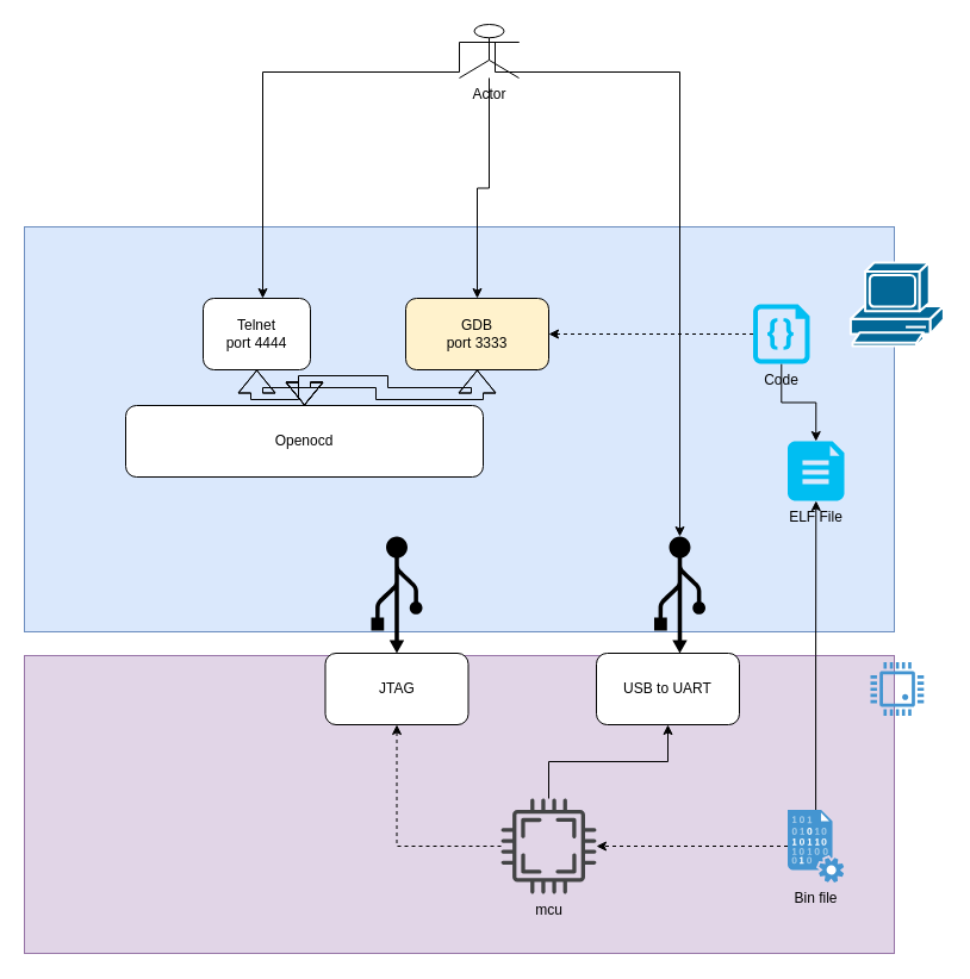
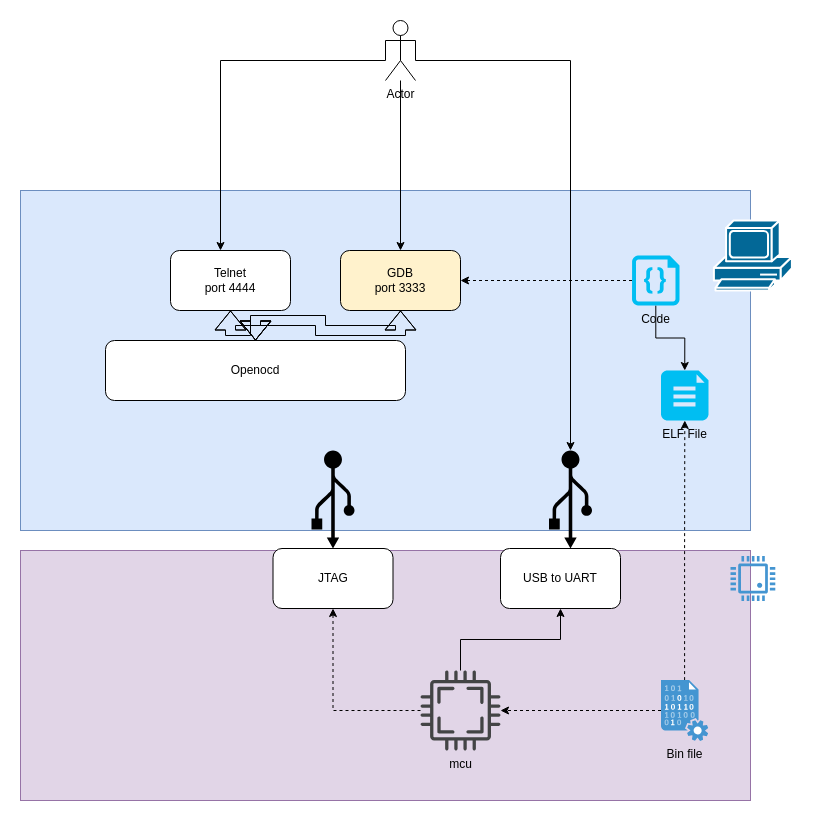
  <mxCell id="0" />
  <mxCell id="1" parent="0" />
  <mxCell id="2" value="" style="rounded=0;whiteSpace=wrap;html=1;fillColor=#e1d5e7;strokeColor=#9673a6;" vertex="1" parent="1"><mxGeometry x="20" y="550" width="730" height="250" as="geometry" /></mxCell>
  <mxCell id="3" value="" style="rounded=0;whiteSpace=wrap;html=1;fillColor=#dae8fc;strokeColor=#6c8ebf;" vertex="1" parent="1"><mxGeometry x="20" y="190" width="730" height="340" as="geometry" /></mxCell>
  <mxCell id="4" style="edgeStyle=orthogonalEdgeStyle;shape=flexArrow;rounded=0;orthogonalLoop=1;jettySize=auto;html=1;entryX=0.5;entryY=0;entryDx=0;entryDy=0;strokeColor=default;startArrow=block;" edge="1" parent="1" source="6" target="10"><mxGeometry relative="1" as="geometry" /></mxCell>
  <mxCell id="5" style="edgeStyle=orthogonalEdgeStyle;rounded=0;orthogonalLoop=1;jettySize=auto;html=1;strokeColor=default;startArrow=classic;entryX=0;entryY=0.333;entryDx=0;entryDy=0;entryPerimeter=0;startFill=1;endArrow=none;endFill=0;" edge="1" parent="1" source="6" target="19"><mxGeometry relative="1" as="geometry"><mxPoint x="230" y="40" as="targetPoint" /><Array as="points"><mxPoint x="220" y="60" /><mxPoint x="385" y="60" /></Array></mxGeometry></mxCell>
- <mxCell id="6" value="Telnet&lt;br&gt;port 4444" style="rounded=1;whiteSpace=wrap;html=1;" vertex="1" parent="1"><mxGeometry x="170" y="250" width="90" height="60" as="geometry" /></mxCell>
+ <mxCell id="6" value="Telnet&lt;br&gt;port 4444" style="rounded=1;whiteSpace=wrap;html=1;" vertex="1" parent="1"><mxGeometry x="170" y="250" width="120" height="60" as="geometry" /></mxCell>
  <mxCell id="7" style="edgeStyle=orthogonalEdgeStyle;rounded=0;orthogonalLoop=1;jettySize=auto;html=1;entryX=0.5;entryY=0;entryDx=0;entryDy=0;strokeColor=none;anchorPointDirection=1;shape=flexArrow;" edge="1" parent="1" source="9" target="10"><mxGeometry relative="1" as="geometry" /></mxCell>
  <mxCell id="8" style="edgeStyle=orthogonalEdgeStyle;shape=flexArrow;rounded=0;orthogonalLoop=1;jettySize=auto;html=1;entryX=0.5;entryY=0;entryDx=0;entryDy=0;strokeColor=default;startArrow=block;" edge="1" parent="1" source="9" target="10"><mxGeometry relative="1" as="geometry" /></mxCell>
  <mxCell id="9" value="GDB&lt;br&gt;port 3333" style="rounded=1;whiteSpace=wrap;html=1;fillColor=#fff2cc;" vertex="1" parent="1"><mxGeometry x="340" y="250" width="120" height="60" as="geometry" /></mxCell>
  <mxCell id="10" value="Openocd" style="rounded=1;whiteSpace=wrap;html=1;" vertex="1" parent="1"><mxGeometry x="105" y="340" width="300" height="60" as="geometry" /></mxCell>
  <mxCell id="11" value="" style="shape=mxgraph.signs.tech.usb;html=1;pointerEvents=1;fillColor=#000000;strokeColor=none;verticalLabelPosition=bottom;verticalAlign=top;align=center;rotation=-180;" vertex="1" parent="1"><mxGeometry x="311" y="450" width="43" height="98" as="geometry" /></mxCell>
  <mxCell id="12" value="" style="shape=mxgraph.signs.tech.usb;html=1;pointerEvents=1;fillColor=#000000;strokeColor=none;verticalLabelPosition=bottom;verticalAlign=top;align=center;rotation=-180;" vertex="1" parent="1"><mxGeometry x="548.5" y="450" width="43" height="98" as="geometry" /></mxCell>
  <mxCell id="13" value="USB to UART" style="rounded=1;whiteSpace=wrap;html=1;" vertex="1" parent="1"><mxGeometry x="500" y="548" width="120" height="60" as="geometry" /></mxCell>
  <mxCell id="14" value="" style="shape=mxgraph.cisco.computers_and_peripherals.pc;html=1;pointerEvents=1;dashed=0;fillColor=#036897;strokeColor=#ffffff;strokeWidth=2;verticalLabelPosition=bottom;verticalAlign=top;align=center;outlineConnect=0;" vertex="1" parent="1"><mxGeometry x="713.4" y="220" width="78" height="70" as="geometry" /></mxCell>
  <mxCell id="15" style="edgeStyle=orthogonalEdgeStyle;shape=flexArrow;rounded=0;orthogonalLoop=1;jettySize=auto;html=1;exitX=0.5;exitY=1;exitDx=0;exitDy=0;strokeColor=default;startArrow=block;" edge="1" parent="1" source="3" target="3"><mxGeometry relative="1" as="geometry" /></mxCell>
  <mxCell id="16" value="JTAG" style="rounded=1;whiteSpace=wrap;html=1;" vertex="1" parent="1"><mxGeometry x="272.5" y="548" width="120" height="60" as="geometry" /></mxCell>
  <mxCell id="17" style="edgeStyle=orthogonalEdgeStyle;rounded=0;orthogonalLoop=1;jettySize=auto;html=1;strokeColor=default;startArrow=none;startFill=0;" edge="1" parent="1" source="19" target="9"><mxGeometry relative="1" as="geometry" /></mxCell>
  <mxCell id="18" style="edgeStyle=orthogonalEdgeStyle;rounded=0;orthogonalLoop=1;jettySize=auto;html=1;strokeColor=default;startArrow=none;startFill=0;endArrow=classic;endFill=1;exitX=1;exitY=0.333;exitDx=0;exitDy=0;exitPerimeter=0;" edge="1" parent="1" source="19" target="12"><mxGeometry relative="1" as="geometry"><Array as="points"><mxPoint x="415" y="60" /><mxPoint x="570" y="60" /></Array></mxGeometry></mxCell>
- <mxCell id="19" value="Actor" style="shape=umlActor;verticalLabelPosition=bottom;verticalAlign=top;html=1;outlineConnect=0;" vertex="1" parent="1"><mxGeometry x="385" y="20" width="50" height="45" as="geometry" /></mxCell>
+ <mxCell id="19" value="Actor" style="shape=umlActor;verticalLabelPosition=bottom;verticalAlign=top;html=1;outlineConnect=0;" vertex="1" parent="1"><mxGeometry x="385" y="20" width="30" height="60" as="geometry" /></mxCell>
  <mxCell id="20" style="edgeStyle=orthogonalEdgeStyle;rounded=0;orthogonalLoop=1;jettySize=auto;html=1;entryX=0.5;entryY=0;entryDx=0;entryDy=0;entryPerimeter=0;strokeColor=default;startArrow=none;startFill=0;endArrow=classic;endFill=1;" edge="1" parent="1" source="22" target="26"><mxGeometry relative="1" as="geometry" /></mxCell>
  <mxCell id="21" style="edgeStyle=orthogonalEdgeStyle;rounded=0;orthogonalLoop=1;jettySize=auto;html=1;entryX=1;entryY=0.5;entryDx=0;entryDy=0;dashed=1;strokeColor=default;startArrow=none;startFill=0;endArrow=classic;endFill=1;" edge="1" parent="1" source="22" target="9"><mxGeometry relative="1" as="geometry" /></mxCell>
  <mxCell id="22" value="Code" style="verticalLabelPosition=bottom;html=1;verticalAlign=top;align=center;strokeColor=none;fillColor=#00BEF2;shape=mxgraph.azure.code_file;pointerEvents=1;" vertex="1" parent="1"><mxGeometry x="631.5" y="255" width="47.5" height="50" as="geometry" /></mxCell>
- <mxCell id="23" style="edgeStyle=orthogonalEdgeStyle;rounded=0;orthogonalLoop=1;jettySize=auto;html=1;dashed=0;strokeColor=default;startArrow=none;startFill=0;endArrow=classic;endFill=1;" edge="1" parent="1" source="25" target="26"><mxGeometry relative="1" as="geometry" /></mxCell>
+ <mxCell id="23" style="edgeStyle=orthogonalEdgeStyle;rounded=0;orthogonalLoop=1;jettySize=auto;html=1;dashed=1;strokeColor=default;startArrow=none;startFill=0;endArrow=classic;endFill=1;" edge="1" parent="1" source="25" target="26"><mxGeometry relative="1" as="geometry" /></mxCell>
  <mxCell id="24" style="edgeStyle=orthogonalEdgeStyle;rounded=0;orthogonalLoop=1;jettySize=auto;html=1;dashed=1;strokeColor=default;startArrow=none;startFill=0;endArrow=classic;endFill=1;" edge="1" parent="1" source="25" target="30"><mxGeometry relative="1" as="geometry" /></mxCell>
  <mxCell id="25" value="Bin file" style="shadow=0;dashed=0;html=1;strokeColor=none;fillColor=#4495D1;labelPosition=center;verticalLabelPosition=bottom;verticalAlign=top;align=center;outlineConnect=0;shape=mxgraph.veeam.data_file;" vertex="1" parent="1"><mxGeometry x="660.5" y="679.6" width="47.2" height="60.8" as="geometry" /></mxCell>
  <mxCell id="26" value="ELF File" style="verticalLabelPosition=bottom;html=1;verticalAlign=top;align=center;strokeColor=none;fillColor=#00BEF2;shape=mxgraph.azure.file_2;pointerEvents=1;" vertex="1" parent="1"><mxGeometry x="660.5" y="370" width="47.5" height="50" as="geometry" /></mxCell>
  <mxCell id="27" value="" style="pointerEvents=1;shadow=0;dashed=0;html=1;strokeColor=none;fillColor=#4495D1;labelPosition=center;verticalLabelPosition=bottom;verticalAlign=top;align=center;outlineConnect=0;shape=mxgraph.veeam.cpu;" vertex="1" parent="1"><mxGeometry x="730" y="555.6" width="44.8" height="44.8" as="geometry" /></mxCell>
  <mxCell id="28" style="edgeStyle=orthogonalEdgeStyle;rounded=0;orthogonalLoop=1;jettySize=auto;html=1;dashed=1;strokeColor=default;startArrow=none;startFill=0;endArrow=classic;endFill=1;" edge="1" parent="1" source="30" target="16"><mxGeometry relative="1" as="geometry" /></mxCell>
  <mxCell id="29" style="edgeStyle=orthogonalEdgeStyle;rounded=0;orthogonalLoop=1;jettySize=auto;html=1;entryX=0.5;entryY=1;entryDx=0;entryDy=0;dashed=0;strokeColor=default;startArrow=none;startFill=0;endArrow=classic;endFill=1;" edge="1" parent="1" source="30" target="13"><mxGeometry relative="1" as="geometry"><Array as="points" /></mxGeometry></mxCell>
  <mxCell id="30" value="mcu" style="sketch=0;pointerEvents=1;shadow=0;dashed=0;html=1;strokeColor=none;fillColor=#434445;aspect=fixed;labelPosition=center;verticalLabelPosition=bottom;verticalAlign=top;align=center;outlineConnect=0;shape=mxgraph.vvd.cpu;" vertex="1" parent="1"><mxGeometry x="420" y="670" width="80" height="80" as="geometry" /></mxCell>
